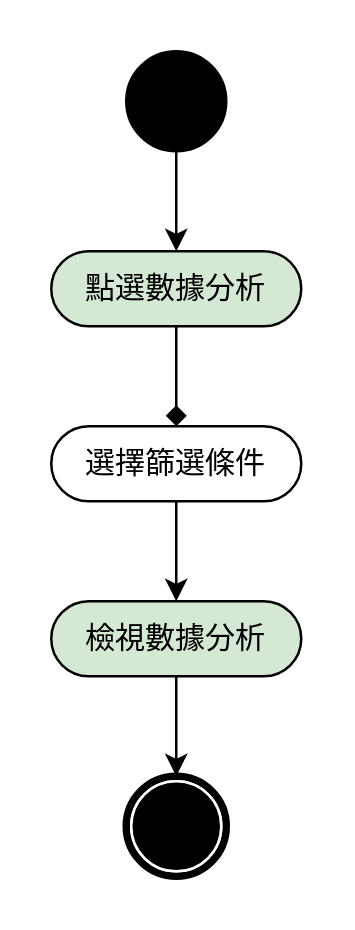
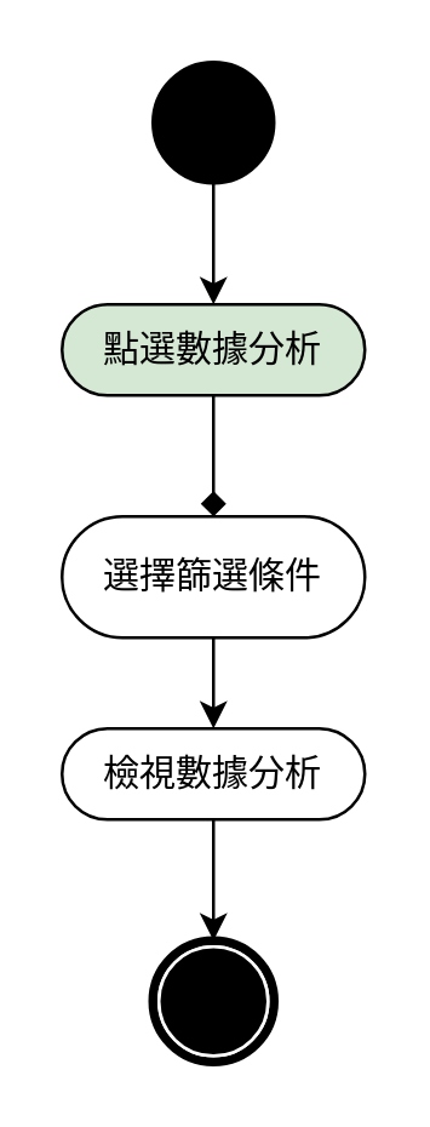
  <mxCell id="0" />
  <mxCell id="1" parent="0" />
  <mxCell id="2" style="edgeStyle=orthogonalEdgeStyle;rounded=0;orthogonalLoop=1;jettySize=auto;html=1;entryX=0.5;entryY=0;entryDx=0;entryDy=0;" parent="1" source="3" target="4" edge="1"><mxGeometry relative="1" as="geometry" /></mxCell>
  <mxCell id="3" value="" style="ellipse;whiteSpace=wrap;html=1;rounded=0;shadow=0;comic=0;labelBackgroundColor=none;strokeWidth=1;fillColor=#000000;fontFamily=Verdana;fontSize=12;align=center;" parent="1" vertex="1"><mxGeometry x="50" y="20" width="40" height="40" as="geometry" /></mxCell>
  <mxCell id="4" value="點選數據分析" style="rounded=1;whiteSpace=wrap;html=1;shadow=0;comic=0;labelBackgroundColor=none;strokeWidth=1;fontFamily=Verdana;fontSize=12;align=center;arcSize=50;fillColor=#d5e8d4;" parent="1" vertex="1"><mxGeometry x="20" y="100" width="100" height="30" as="geometry" /></mxCell>
  <mxCell id="5" style="edgeStyle=orthogonalEdgeStyle;rounded=0;orthogonalLoop=1;jettySize=auto;html=1;entryX=0.5;entryY=0;entryDx=0;entryDy=0;exitX=0.5;exitY=1;exitDx=0;exitDy=0;endArrow=diamond;" parent="1" source="4" target="8" edge="1"><mxGeometry relative="1" as="geometry"><mxPoint x="-3" y="155" as="sourcePoint" /><mxPoint x="70" y="160" as="targetPoint" /></mxGeometry></mxCell>
  <mxCell id="6" value="" style="shape=mxgraph.bpmn.shape;html=1;verticalLabelPosition=bottom;labelBackgroundColor=#ffffff;verticalAlign=top;perimeter=ellipsePerimeter;outline=end;symbol=terminate;rounded=0;shadow=0;comic=0;strokeWidth=1;fontFamily=Verdana;fontSize=12;align=center;" parent="1" vertex="1"><mxGeometry x="50" y="310" width="40" height="40" as="geometry" /></mxCell>
  <mxCell id="7" style="edgeStyle=orthogonalEdgeStyle;rounded=0;orthogonalLoop=1;jettySize=auto;html=1;entryX=0.5;entryY=0;entryDx=0;entryDy=0;" parent="1" source="8" target="10" edge="1"><mxGeometry relative="1" as="geometry"><mxPoint x="70" y="230" as="targetPoint" /></mxGeometry></mxCell>
- <mxCell id="8" value="選擇篩選條件" style="rounded=1;whiteSpace=wrap;html=1;shadow=0;comic=0;labelBackgroundColor=none;strokeWidth=1;fontFamily=Verdana;fontSize=12;align=center;arcSize=50;" parent="1" vertex="1"><mxGeometry x="20" y="170" width="100" height="30" as="geometry" /></mxCell>
+ <mxCell id="8" value="選擇篩選條件" style="rounded=1;whiteSpace=wrap;html=1;shadow=0;comic=0;labelBackgroundColor=none;strokeWidth=1;fontFamily=Verdana;fontSize=12;align=center;arcSize=50;" parent="1" vertex="1"><mxGeometry x="20" y="170" width="100" height="40" as="geometry" /></mxCell>
  <mxCell id="9" style="edgeStyle=orthogonalEdgeStyle;rounded=0;orthogonalLoop=1;jettySize=auto;html=1;entryX=0.5;entryY=0;entryDx=0;entryDy=0;" parent="1" source="10" target="6" edge="1"><mxGeometry relative="1" as="geometry" /></mxCell>
- <mxCell id="10" value="檢視數據分析" style="rounded=1;whiteSpace=wrap;html=1;shadow=0;comic=0;labelBackgroundColor=none;strokeWidth=1;fontFamily=Verdana;fontSize=12;align=center;arcSize=50;fillColor=#d5e8d4;" parent="1" vertex="1"><mxGeometry x="20" y="240" width="100" height="30" as="geometry" /></mxCell>
+ <mxCell id="10" value="檢視數據分析" style="rounded=1;whiteSpace=wrap;html=1;shadow=0;comic=0;labelBackgroundColor=none;strokeWidth=1;fontFamily=Verdana;fontSize=12;align=center;arcSize=50;" parent="1" vertex="1"><mxGeometry x="20" y="240" width="100" height="30" as="geometry" /></mxCell>
